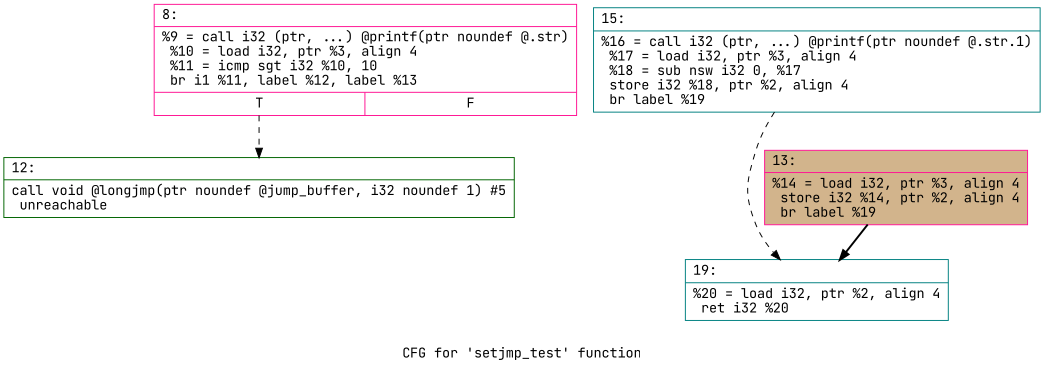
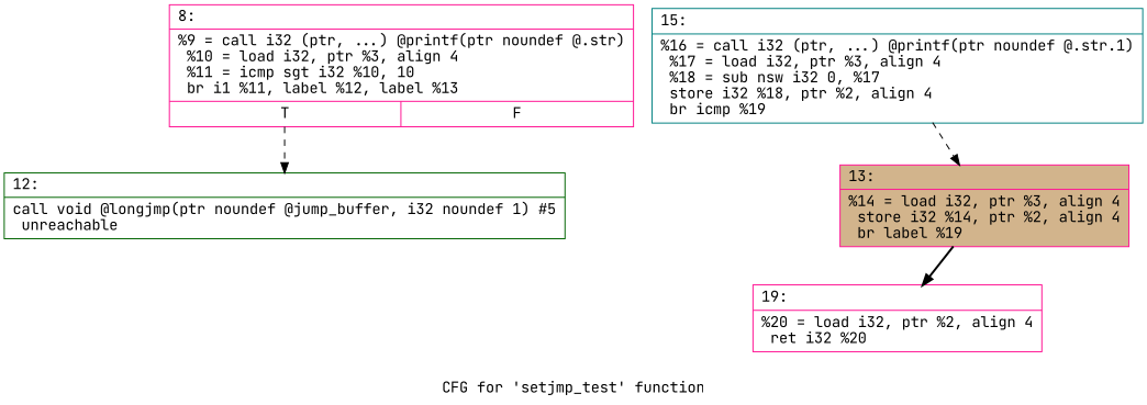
  digraph {
    fontname="JetBrains Mono"
    label="CFG for 'setjmp_test' function"
    node [color=deeppink fillcolor=white fontname="JetBrains Mono" shape=record style=filled]
    edge [fontname="JetBrains Mono" style=dashed]
    n1 [label="{8:\l|  %9 = call i32 (ptr, ...) @printf(ptr noundef @.str)\l  %10 = load i32, ptr %3, align 4\l  %11 = icmp sgt i32 %10, 10\l  br i1 %11, label %12, label %13\l|{<s0>T|<s1>F}}"]
    n2 [color=darkgreen label="{12:\l|  call void @longjmp(ptr noundef @jump_buffer, i32 noundef 1) #5\l  unreachable\l}"]
-   n3 [color=teal label="{15:\l|  %16 = call i32 (ptr, ...) @printf(ptr noundef @.str.1)\l  %17 = load i32, ptr %3, align 4\l  %18 = sub nsw i32 0, %17\l  store i32 %18, ptr %2, align 4\l  br label %19\l}"]
-   n4 [color=teal label="{19:\l|  %20 = load i32, ptr %2, align 4\l  ret i32 %20\l}"]
+   n3 [color=teal label="{15:\l|  %16 = call i32 (ptr, ...) @printf(ptr noundef @.str.1)\l  %17 = load i32, ptr %3, align 4\l  %18 = sub nsw i32 0, %17\l  store i32 %18, ptr %2, align 4\l  br icmp %19\l}"]
+   n4 [label="{19:\l|  %20 = load i32, ptr %2, align 4\l  ret i32 %20\l}"]
    n5 [fillcolor=tan label="{13:\l|  %14 = load i32, ptr %3, align 4\l  store i32 %14, ptr %2, align 4\l  br label %19\l}"]
    n1 -> n2 [tailport=s0]
-   n3 -> n4
+   n3 -> n5
    n5 -> n4 [style=bold]
  }
